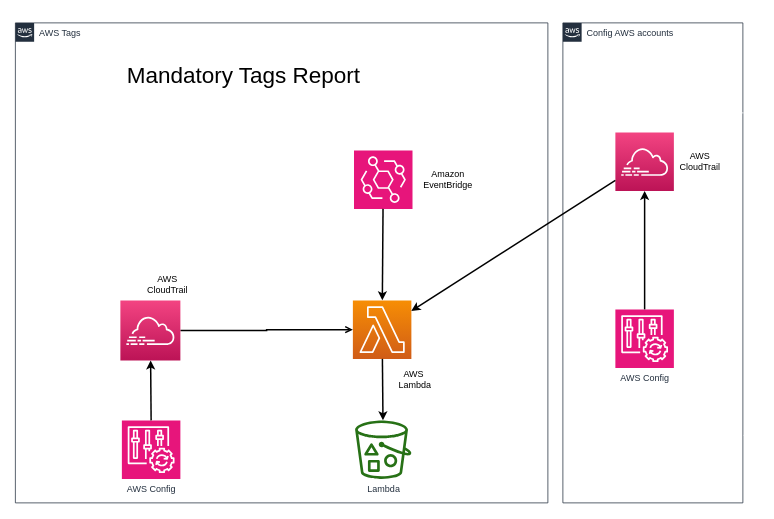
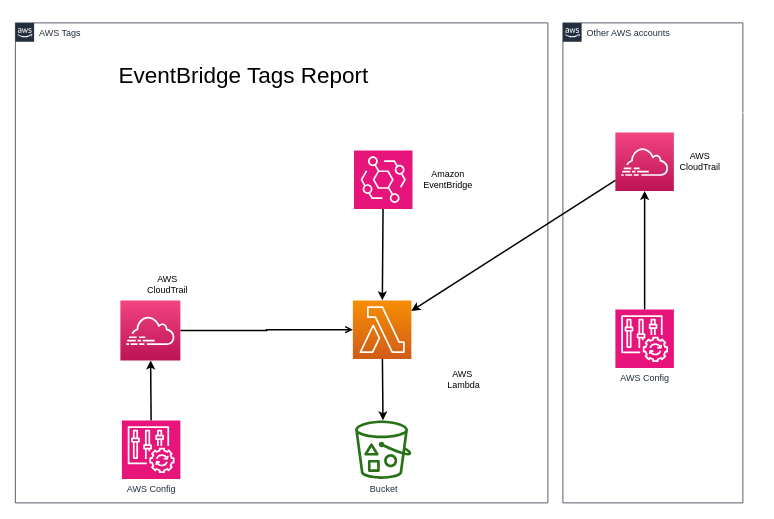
  <mxCell id="0" />
  <mxCell id="1" parent="0" />
  <mxCell id="2" value="AWS Tags" style="points=[[0,0],[0.25,0],[0.5,0],[0.75,0],[1,0],[1,0.25],[1,0.5],[1,0.75],[1,1],[0.75,1],[0.5,1],[0.25,1],[0,1],[0,0.75],[0,0.5],[0,0.25]];outlineConnect=0;gradientColor=none;html=1;whiteSpace=wrap;fontSize=12;fontStyle=0;shape=mxgraph.aws4.group;grIcon=mxgraph.aws4.group_aws_cloud_alt;strokeColor=#232F3E;fillColor=none;verticalAlign=top;align=left;spacingLeft=30;fontColor=#232F3E;dashed=0;labelBackgroundColor=#ffffff;container=1;pointerEvents=0;collapsible=0;recursiveResize=0;" parent="1" vertex="1"><mxGeometry x="20" y="30" width="710" height="640" as="geometry" /></mxCell>
  <mxCell id="3" value="" style="rounded=0;whiteSpace=wrap;html=1;labelBackgroundColor=none;fillColor=none;dashed=1;container=0;pointerEvents=0;collapsible=0;recursiveResize=0;strokeColor=#FFFFFF;" parent="2" vertex="1"><mxGeometry x="170" y="60" width="210" height="548" as="geometry" /></mxCell>
- <mxCell id="4" value="Lambda" style="outlineConnect=0;fontColor=#232F3E;gradientColor=none;fillColor=#277116;strokeColor=none;dashed=0;verticalLabelPosition=bottom;verticalAlign=top;align=center;html=1;fontSize=12;fontStyle=0;aspect=fixed;pointerEvents=1;shape=mxgraph.aws4.bucket_with_objects;labelBackgroundColor=#ffffff;" parent="2" vertex="1"><mxGeometry x="453" y="530" width="75" height="78" as="geometry" /></mxCell>
+ <mxCell id="4" value="Bucket" style="outlineConnect=0;fontColor=#232F3E;gradientColor=none;fillColor=#277116;strokeColor=none;dashed=0;verticalLabelPosition=bottom;verticalAlign=top;align=center;html=1;fontSize=12;fontStyle=0;aspect=fixed;pointerEvents=1;shape=mxgraph.aws4.bucket_with_objects;labelBackgroundColor=#ffffff;" parent="2" vertex="1"><mxGeometry x="453" y="530" width="75" height="78" as="geometry" /></mxCell>
  <mxCell id="5" value="" style="outlineConnect=0;fontColor=#232F3E;gradientColor=#F78E04;gradientDirection=north;fillColor=#D05C17;strokeColor=#ffffff;dashed=0;verticalLabelPosition=bottom;verticalAlign=top;align=center;html=1;fontSize=12;fontStyle=0;aspect=fixed;shape=mxgraph.aws4.resourceIcon;resIcon=mxgraph.aws4.lambda;labelBackgroundColor=#ffffff;spacingTop=6;" parent="2" vertex="1"><mxGeometry x="450" y="370" width="78" height="78" as="geometry" /></mxCell>
  <mxCell id="6" value="" style="edgeStyle=orthogonalEdgeStyle;rounded=0;orthogonalLoop=1;jettySize=auto;html=1;endArrow=open;endFill=0;strokeWidth=2;" parent="2" source="12" target="5" edge="1"><mxGeometry relative="1" as="geometry"><mxPoint x="673" y="269" as="targetPoint" /></mxGeometry></mxCell>
  <mxCell id="7" value="" style="sketch=0;points=[[0,0,0],[0.25,0,0],[0.5,0,0],[0.75,0,0],[1,0,0],[0,1,0],[0.25,1,0],[0.5,1,0],[0.75,1,0],[1,1,0],[0,0.25,0],[0,0.5,0],[0,0.75,0],[1,0.25,0],[1,0.5,0],[1,0.75,0]];outlineConnect=0;fontColor=#232F3E;fillColor=#E7157B;strokeColor=#ffffff;dashed=0;verticalLabelPosition=bottom;verticalAlign=top;align=center;html=1;fontSize=12;fontStyle=0;aspect=fixed;shape=mxgraph.aws4.resourceIcon;resIcon=mxgraph.aws4.eventbridge;" vertex="1" parent="2"><mxGeometry x="451.5" y="170" width="78" height="78" as="geometry" /></mxCell>
  <mxCell id="8" value="" style="endArrow=classic;html=1;rounded=0;strokeWidth=2;" edge="1" parent="2" source="7" target="5"><mxGeometry width="50" height="50" relative="1" as="geometry"><mxPoint x="530" y="450" as="sourcePoint" /><mxPoint x="580" y="400" as="targetPoint" /></mxGeometry></mxCell>
  <mxCell id="9" value="Amazon EventBridge" style="text;html=1;strokeColor=none;fillColor=none;align=center;verticalAlign=middle;whiteSpace=wrap;rounded=0;" vertex="1" parent="2"><mxGeometry x="534" y="194" width="86" height="30" as="geometry" /></mxCell>
  <mxCell id="10" value="" style="endArrow=classic;html=1;rounded=0;strokeWidth=2;" edge="1" parent="2" source="5" target="4"><mxGeometry width="50" height="50" relative="1" as="geometry"><mxPoint x="460" y="440" as="sourcePoint" /><mxPoint x="510" y="390" as="targetPoint" /></mxGeometry></mxCell>
- <mxCell id="11" value="AWS&amp;nbsp;&lt;br&gt;Lambda" style="text;html=1;strokeColor=none;fillColor=none;align=center;verticalAlign=middle;whiteSpace=wrap;rounded=0;" vertex="1" parent="2"><mxGeometry x="490" y="460" width="86" height="30" as="geometry" /></mxCell>
+ <mxCell id="11" value="AWS&amp;nbsp;&lt;br&gt;Lambda" style="text;html=1;strokeColor=none;fillColor=none;align=center;verticalAlign=middle;whiteSpace=wrap;rounded=0;" vertex="1" parent="2"><mxGeometry x="555" y="460" width="86" height="30" as="geometry" /></mxCell>
  <mxCell id="12" value="&lt;span style=&quot;background-color: rgb(255, 255, 255);&quot;&gt;l&lt;/span&gt;" style="outlineConnect=0;fontColor=#232F3E;gradientColor=#F34482;gradientDirection=north;fillColor=#BC1356;strokeColor=#ffffff;dashed=0;verticalLabelPosition=bottom;verticalAlign=top;align=center;html=1;fontSize=12;fontStyle=0;aspect=fixed;shape=mxgraph.aws4.resourceIcon;resIcon=mxgraph.aws4.cloudtrail;labelBackgroundColor=#ffffff;" parent="2" vertex="1"><mxGeometry x="140" y="370" width="80" height="80" as="geometry" /></mxCell>
  <mxCell id="13" value="AWS Config" style="sketch=0;points=[[0,0,0],[0.25,0,0],[0.5,0,0],[0.75,0,0],[1,0,0],[0,1,0],[0.25,1,0],[0.5,1,0],[0.75,1,0],[1,1,0],[0,0.25,0],[0,0.5,0],[0,0.75,0],[1,0.25,0],[1,0.5,0],[1,0.75,0]];points=[[0,0,0],[0.25,0,0],[0.5,0,0],[0.75,0,0],[1,0,0],[0,1,0],[0.25,1,0],[0.5,1,0],[0.75,1,0],[1,1,0],[0,0.25,0],[0,0.5,0],[0,0.75,0],[1,0.25,0],[1,0.5,0],[1,0.75,0]];outlineConnect=0;fontColor=#232F3E;fillColor=#E7157B;strokeColor=#ffffff;dashed=0;verticalLabelPosition=bottom;verticalAlign=top;align=center;html=1;fontSize=12;fontStyle=0;aspect=fixed;shape=mxgraph.aws4.resourceIcon;resIcon=mxgraph.aws4.config;" vertex="1" parent="2"><mxGeometry x="142" y="530" width="78" height="78" as="geometry" /></mxCell>
  <mxCell id="14" value="" style="endArrow=classic;html=1;rounded=0;exitX=0.5;exitY=0;exitDx=0;exitDy=0;exitPerimeter=0;strokeWidth=2;" edge="1" parent="2" source="13" target="12"><mxGeometry width="50" height="50" relative="1" as="geometry"><mxPoint x="710" y="440" as="sourcePoint" /><mxPoint x="760" y="390" as="targetPoint" /></mxGeometry></mxCell>
  <mxCell id="15" value="AWS CloudTrail" style="text;html=1;strokeColor=none;fillColor=none;align=center;verticalAlign=middle;whiteSpace=wrap;rounded=0;" vertex="1" parent="2"><mxGeometry x="160" y="334" width="86" height="30" as="geometry" /></mxCell>
- <mxCell id="16" value="&lt;font style=&quot;font-size: 30px;&quot;&gt;Mandatory Tags Report&lt;/font&gt;" style="text;html=1;strokeColor=none;fillColor=none;align=center;verticalAlign=middle;whiteSpace=wrap;rounded=0;" vertex="1" parent="2"><mxGeometry x="120" y="-10" width="369" height="160" as="geometry" /></mxCell>
- <mxCell id="17" value="Config AWS accounts" style="points=[[0,0],[0.25,0],[0.5,0],[0.75,0],[1,0],[1,0.25],[1,0.5],[1,0.75],[1,1],[0.75,1],[0.5,1],[0.25,1],[0,1],[0,0.75],[0,0.5],[0,0.25]];outlineConnect=0;gradientColor=none;html=1;whiteSpace=wrap;fontSize=12;fontStyle=0;shape=mxgraph.aws4.group;grIcon=mxgraph.aws4.group_aws_cloud_alt;strokeColor=#232F3E;fillColor=none;verticalAlign=top;align=left;spacingLeft=30;fontColor=#232F3E;dashed=0;labelBackgroundColor=#ffffff;container=1;pointerEvents=0;collapsible=0;recursiveResize=0;" parent="1" vertex="1"><mxGeometry x="750" y="30" width="240" height="640" as="geometry" /></mxCell>
+ <mxCell id="16" value="&lt;font style=&quot;font-size: 30px;&quot;&gt;EventBridge Tags Report&lt;/font&gt;" style="text;html=1;strokeColor=none;fillColor=none;align=center;verticalAlign=middle;whiteSpace=wrap;rounded=0;" vertex="1" parent="2"><mxGeometry x="120" y="-10" width="369" height="160" as="geometry" /></mxCell>
+ <mxCell id="17" value="Other AWS accounts" style="points=[[0,0],[0.25,0],[0.5,0],[0.75,0],[1,0],[1,0.25],[1,0.5],[1,0.75],[1,1],[0.75,1],[0.5,1],[0.25,1],[0,1],[0,0.75],[0,0.5],[0,0.25]];outlineConnect=0;gradientColor=none;html=1;whiteSpace=wrap;fontSize=12;fontStyle=0;shape=mxgraph.aws4.group;grIcon=mxgraph.aws4.group_aws_cloud_alt;strokeColor=#232F3E;fillColor=none;verticalAlign=top;align=left;spacingLeft=30;fontColor=#232F3E;dashed=0;labelBackgroundColor=#ffffff;container=1;pointerEvents=0;collapsible=0;recursiveResize=0;" parent="1" vertex="1"><mxGeometry x="750" y="30" width="240" height="640" as="geometry" /></mxCell>
  <mxCell id="18" value="" style="rounded=0;whiteSpace=wrap;html=1;labelBackgroundColor=none;fillColor=none;dashed=1;container=1;pointerEvents=0;collapsible=0;recursiveResize=0;strokeColor=#FFFFFF;" parent="1" vertex="1"><mxGeometry x="760" y="150" width="250" height="430" as="geometry" /></mxCell>
  <mxCell id="19" value="" style="outlineConnect=0;fontColor=#232F3E;gradientColor=#F34482;gradientDirection=north;fillColor=#BC1356;strokeColor=#ffffff;dashed=0;verticalLabelPosition=bottom;verticalAlign=top;align=center;html=1;fontSize=12;fontStyle=0;aspect=fixed;shape=mxgraph.aws4.resourceIcon;resIcon=mxgraph.aws4.cloudtrail;labelBackgroundColor=#ffffff;" parent="18" vertex="1"><mxGeometry x="60" y="26" width="78" height="78" as="geometry" /></mxCell>
  <mxCell id="20" value="AWS Config" style="sketch=0;points=[[0,0,0],[0.25,0,0],[0.5,0,0],[0.75,0,0],[1,0,0],[0,1,0],[0.25,1,0],[0.5,1,0],[0.75,1,0],[1,1,0],[0,0.25,0],[0,0.5,0],[0,0.75,0],[1,0.25,0],[1,0.5,0],[1,0.75,0]];points=[[0,0,0],[0.25,0,0],[0.5,0,0],[0.75,0,0],[1,0,0],[0,1,0],[0.25,1,0],[0.5,1,0],[0.75,1,0],[1,1,0],[0,0.25,0],[0,0.5,0],[0,0.75,0],[1,0.25,0],[1,0.5,0],[1,0.75,0]];outlineConnect=0;fontColor=#232F3E;fillColor=#E7157B;strokeColor=#ffffff;dashed=0;verticalLabelPosition=bottom;verticalAlign=top;align=center;html=1;fontSize=12;fontStyle=0;aspect=fixed;shape=mxgraph.aws4.resourceIcon;resIcon=mxgraph.aws4.config;" vertex="1" parent="18"><mxGeometry x="60" y="262" width="78" height="78" as="geometry" /></mxCell>
  <mxCell id="21" value="" style="endArrow=classic;html=1;rounded=0;exitX=0.5;exitY=0;exitDx=0;exitDy=0;exitPerimeter=0;strokeWidth=2;" edge="1" parent="18" source="20" target="19"><mxGeometry width="50" height="50" relative="1" as="geometry"><mxPoint x="-450" y="238" as="sourcePoint" /><mxPoint x="-450" y="110" as="targetPoint" /></mxGeometry></mxCell>
  <mxCell id="22" value="AWS CloudTrail" style="text;html=1;strokeColor=none;fillColor=none;align=center;verticalAlign=middle;whiteSpace=wrap;rounded=0;" vertex="1" parent="18"><mxGeometry x="130" y="50" width="86" height="30" as="geometry" /></mxCell>
  <mxCell id="23" value="" style="endArrow=classic;html=1;rounded=0;strokeWidth=2;" edge="1" parent="1" source="19" target="5"><mxGeometry width="50" height="50" relative="1" as="geometry"><mxPoint x="690" y="460" as="sourcePoint" /><mxPoint x="740" y="410" as="targetPoint" /></mxGeometry></mxCell>
